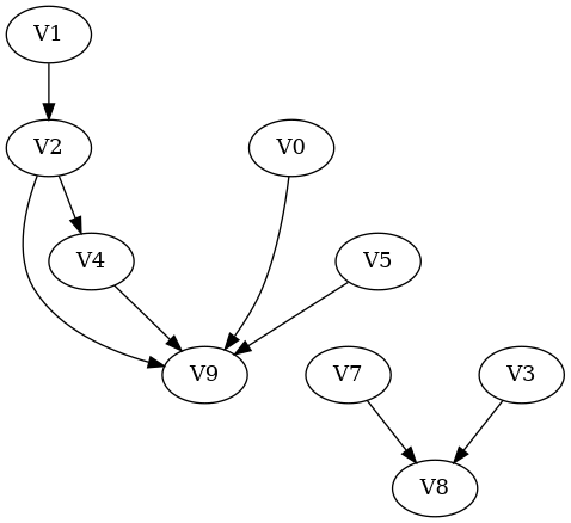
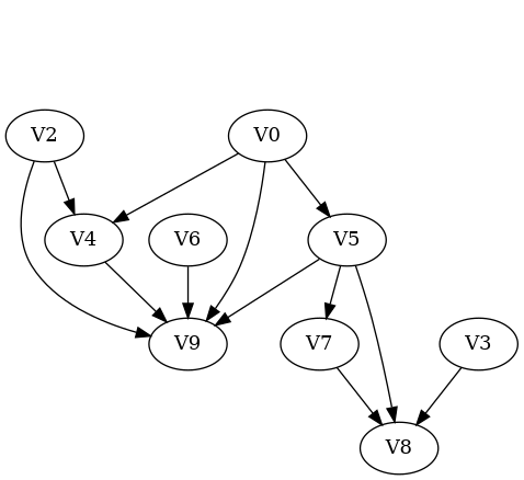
  strict digraph {
    concentrate=True
    V0
    V4
    V5
    V9
    V7
    V8
-   V1
+   V6
    V2
    V3
+   V0 -> V4
+   V0 -> V5
    V0 -> V9
    V4 -> V9
    V5 -> V9
+   V5 -> V7
+   V5 -> V8
    V7 -> V8
-   V1 -> V2
+   V6 -> V9
    V2 -> V4
    V2 -> V9
    V3 -> V8
  }
